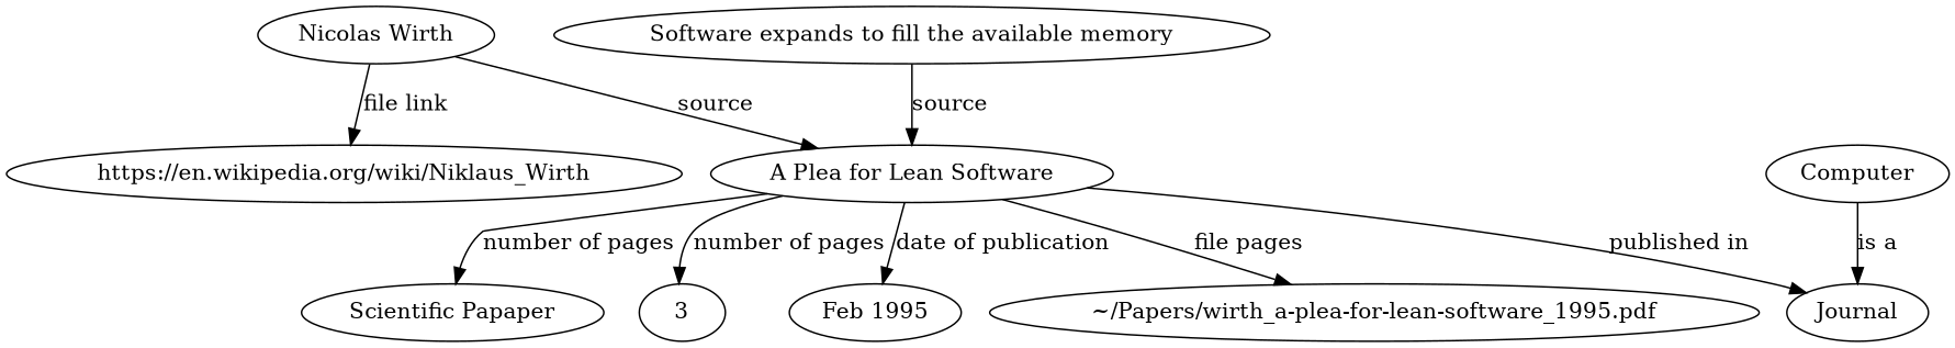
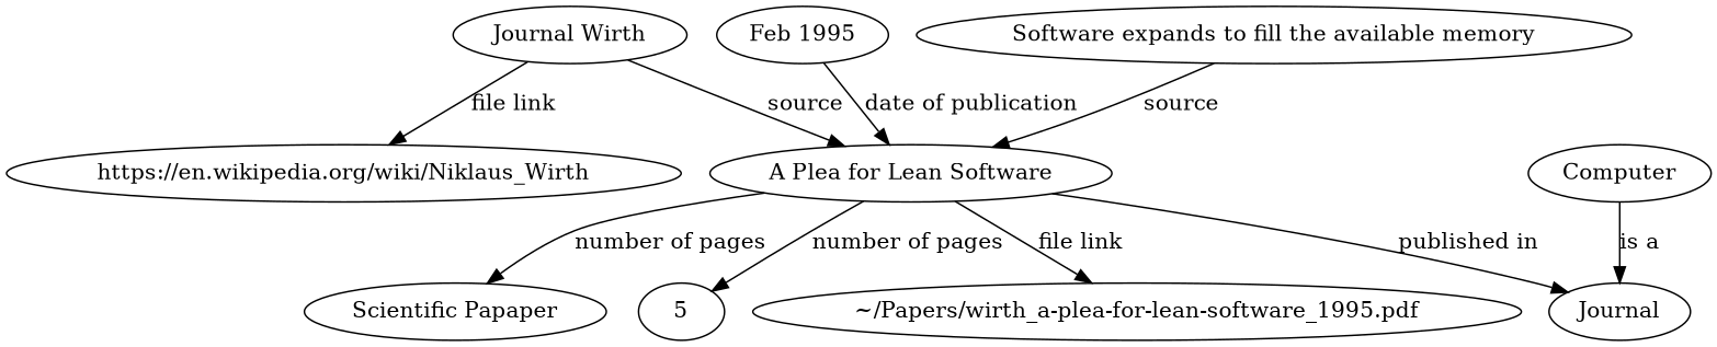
  digraph {
-   "Nicolas Wirth"
+   "Nicolas Wirth" [label="Journal Wirth"]
    "https://en.wikipedia.org/wiki/Niklaus_Wirth"
    "A Plea for Lean Software"
    "Scientific Papaper"
-   5 [label=3]
+   5
    "Feb 1995"
    "~/Papers/wirth_a-plea-for-lean-software_1995.pdf"
    Journal
    Computer
    "Software expands to fill the available memory"
    "Nicolas Wirth" -> "https://en.wikipedia.org/wiki/Niklaus_Wirth" [label="file link"]
    "Nicolas Wirth" -> "A Plea for Lean Software" [label=source]
    "A Plea for Lean Software" -> "Scientific Papaper" [label="number of pages"]
    "A Plea for Lean Software" -> 5 [label="number of pages"]
-   "A Plea for Lean Software" -> "Feb 1995" [label="date of publication"]
-   "A Plea for Lean Software" -> "~/Papers/wirth_a-plea-for-lean-software_1995.pdf" [label="file pages"]
+   "Feb 1995" -> "A Plea for Lean Software" [label="date of publication"]
+   "A Plea for Lean Software" -> "~/Papers/wirth_a-plea-for-lean-software_1995.pdf" [label="file link"]
    "A Plea for Lean Software" -> Journal [label="published in"]
    Computer -> Journal [label="is a"]
    "Software expands to fill the available memory" -> "A Plea for Lean Software" [label=source]
  }
